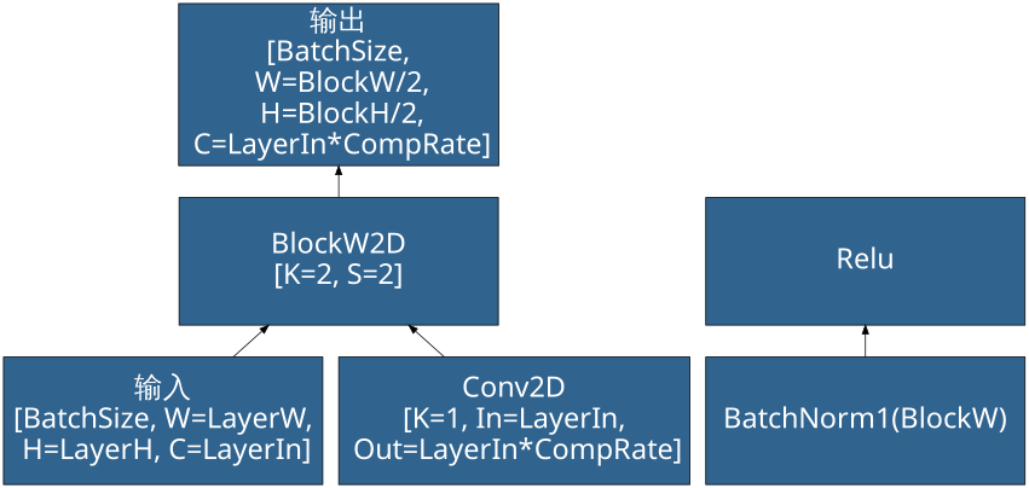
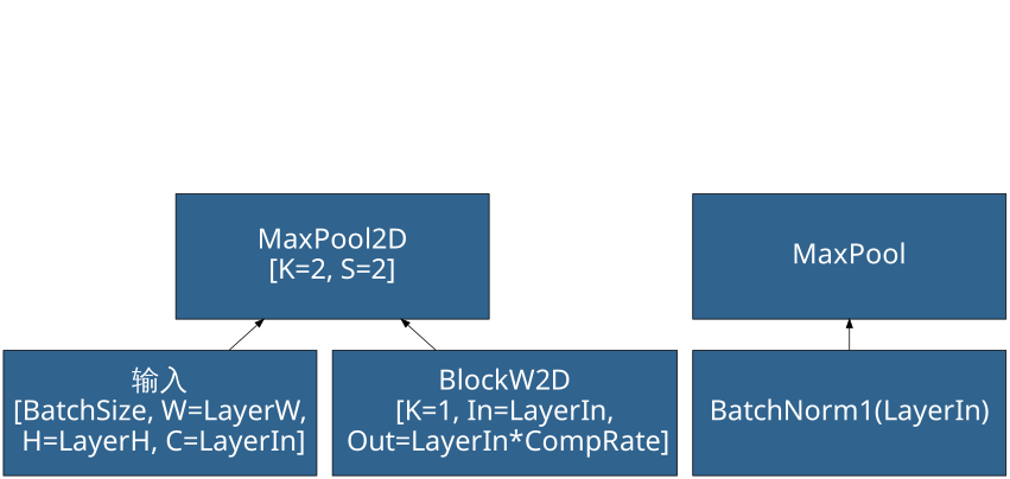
  digraph {
    rankdir=BT
    node [color=Black fillcolor="#30638e" fontcolor=White fontname=SimHei fontsize=32 shape=box style=filled]
    n1 [height=2 label="输入\n[BatchSize, W=LayerW,\n H=LayerH, C=LayerIn]" width=5]
-   n2 [height=2 label="BlockW2D\n[K=2, S=2]" width=5]
-   n3 [height=2 label="BatchNorm1(BlockW)" width=5]
-   n4 [height=2 label=Relu width=5]
-   n5 [height=2 label="Conv2D\n[K=1, In=LayerIn,\n Out=LayerIn*CompRate]" width=5]
-   n6 [height=2 label="输出\n[BatchSize,\n W=BlockW/2,\n H=BlockH/2,\n C=LayerIn*CompRate]" width=5]
+   n2 [height=2 label="MaxPool2D\n[K=2, S=2]" width=5]
+   n3 [height=2 label="BatchNorm1(LayerIn)" width=5]
+   n4 [height=2 label=MaxPool width=5]
+   n5 [height=2 label="BlockW2D\n[K=1, In=LayerIn,\n Out=LayerIn*CompRate]" width=5]
    n1 -> n2
-   n2 -> n6
    n3 -> n4
    n5 -> n2
  }
